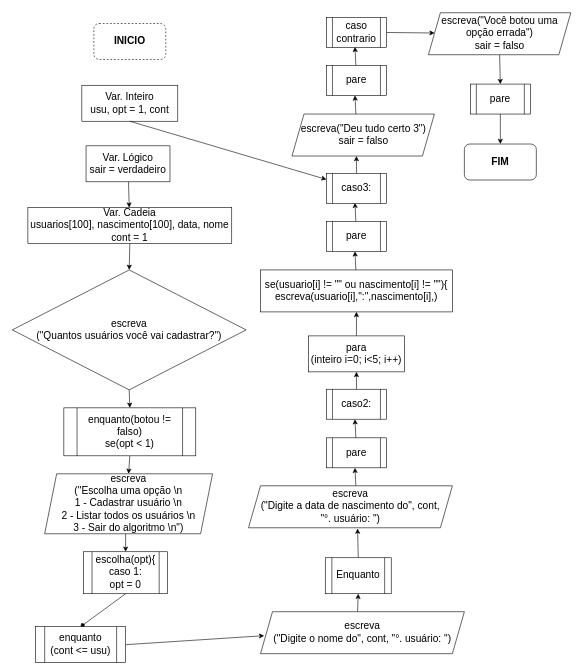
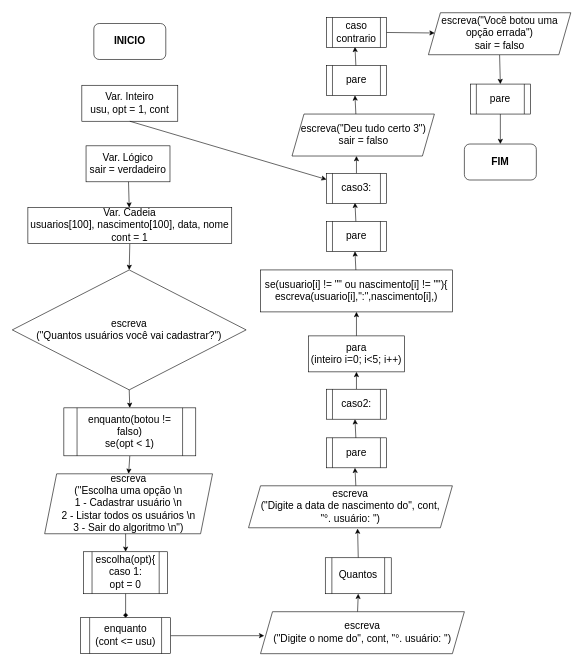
  <mxCell id="0" />
  <mxCell id="1" parent="0" />
- <mxCell id="2" value="&lt;b&gt;&lt;font style=&quot;font-size: 17px;&quot;&gt;INICIO&lt;/font&gt;&lt;/b&gt;" style="rounded=1;whiteSpace=wrap;html=1;dashed=1;" vertex="1" parent="1"><mxGeometry x="156" y="38" width="120" height="60" as="geometry" /></mxCell>
+ <mxCell id="2" value="&lt;b&gt;&lt;font style=&quot;font-size: 17px;&quot;&gt;INICIO&lt;/font&gt;&lt;/b&gt;" style="rounded=1;whiteSpace=wrap;html=1;" vertex="1" parent="1"><mxGeometry x="156" y="38" width="120" height="60" as="geometry" /></mxCell>
  <mxCell id="3" value="Var. Inteiro&lt;br&gt;usu, opt = 1, cont" style="rounded=0;whiteSpace=wrap;html=1;fontSize=17;" vertex="1" parent="1"><mxGeometry x="136" y="141" width="160" height="60" as="geometry" /></mxCell>
  <mxCell id="4" style="edgeStyle=none;rounded=0;orthogonalLoop=1;jettySize=auto;html=1;exitX=0.5;exitY=1;exitDx=0;exitDy=0;fontSize=17;" edge="1" parent="1" target="35" source="3"><mxGeometry relative="1" as="geometry"><mxPoint x="243" y="199" as="sourcePoint" /></mxGeometry></mxCell>
  <mxCell id="5" value="Var.&amp;nbsp;Lógico&lt;br&gt;sair = verdadeiro" style="rounded=0;whiteSpace=wrap;html=1;fontSize=17;" vertex="1" parent="1"><mxGeometry x="143" y="242" width="140" height="60" as="geometry" /></mxCell>
  <mxCell id="6" style="edgeStyle=none;rounded=0;orthogonalLoop=1;jettySize=auto;html=1;entryX=0.5;entryY=0;entryDx=0;entryDy=0;fontSize=17;" edge="1" parent="1" source="5"><mxGeometry relative="1" as="geometry"><mxPoint x="218" y="302" as="sourcePoint" /><mxPoint x="215" y="345" as="targetPoint" /></mxGeometry></mxCell>
  <mxCell id="7" style="edgeStyle=none;rounded=0;orthogonalLoop=1;jettySize=auto;html=1;exitX=0.5;exitY=1;exitDx=0;exitDy=0;entryX=0.5;entryY=0;entryDx=0;entryDy=0;fontSize=17;" edge="1" parent="1" source="8" target="10"><mxGeometry relative="1" as="geometry" /></mxCell>
  <mxCell id="8" value="Var.&amp;nbsp;Cadeia&lt;br&gt;usuarios[100], nascimento[100], data, nome&lt;br&gt;cont = 1" style="rounded=0;whiteSpace=wrap;html=1;fontSize=17;" vertex="1" parent="1"><mxGeometry x="46" y="345" width="340" height="60" as="geometry" /></mxCell>
  <mxCell id="9" style="edgeStyle=none;rounded=0;orthogonalLoop=1;jettySize=auto;html=1;exitX=0.5;exitY=1;exitDx=0;exitDy=0;entryX=0.5;entryY=0;entryDx=0;entryDy=0;fontSize=17;" edge="1" parent="1" source="10" target="12"><mxGeometry relative="1" as="geometry" /></mxCell>
  <mxCell id="10" value="escreva&lt;br&gt;(&quot;Quantos usuários você vai cadastrar?&quot;)" style="rhombus;whiteSpace=wrap;html=1;fontSize=17;" vertex="1" parent="1"><mxGeometry x="20" y="449" width="390" height="200" as="geometry" /></mxCell>
  <mxCell id="11" style="edgeStyle=none;rounded=0;orthogonalLoop=1;jettySize=auto;html=1;exitX=0.5;exitY=1;exitDx=0;exitDy=0;entryX=0.5;entryY=0;entryDx=0;entryDy=0;fontSize=17;" edge="1" parent="1" source="12" target="13"><mxGeometry relative="1" as="geometry" /></mxCell>
  <mxCell id="12" value="enquanto(botou != falso)&lt;br&gt;se(opt &amp;lt; 1)" style="shape=process;whiteSpace=wrap;html=1;backgroundOutline=1;fontSize=17;" vertex="1" parent="1"><mxGeometry x="106" y="679" width="220" height="80" as="geometry" /></mxCell>
  <mxCell id="13" value="escreva&lt;br&gt;(&quot;Escolha uma opção \n&lt;br&gt;1 - Cadastrar usuário \n&lt;br&gt;2 - Listar todos os usuários \n&lt;br&gt;3 - Sair do algoritmo \n&quot;)" style="shape=parallelogram;perimeter=parallelogramPerimeter;whiteSpace=wrap;html=1;fixedSize=1;fontSize=17;" vertex="1" parent="1"><mxGeometry x="74" y="789" width="280" height="100" as="geometry" /></mxCell>
  <mxCell id="14" style="edgeStyle=none;rounded=0;orthogonalLoop=1;jettySize=auto;html=1;entryX=0.5;entryY=0;entryDx=0;entryDy=0;fontSize=17;" edge="1" parent="1" target="15"><mxGeometry relative="1" as="geometry"><mxPoint x="209" y="889" as="sourcePoint" /></mxGeometry></mxCell>
  <mxCell id="15" value="escolha(opt){ caso 1:&lt;br&gt;opt = 0" style="shape=process;whiteSpace=wrap;html=1;backgroundOutline=1;fontSize=17;" vertex="1" parent="1"><mxGeometry x="139" y="919" width="140" height="70" as="geometry" /></mxCell>
  <mxCell id="16" style="edgeStyle=none;rounded=0;orthogonalLoop=1;jettySize=auto;html=1;entryX=0.5;entryY=0;entryDx=0;entryDy=0;fontSize=17;exitX=0.5;exitY=1;exitDx=0;exitDy=0;endArrow=diamond;" edge="1" parent="1" target="18" source="15"><mxGeometry relative="1" as="geometry"><mxPoint x="234" y="999" as="sourcePoint" /></mxGeometry></mxCell>
  <mxCell id="17" style="edgeStyle=none;rounded=0;orthogonalLoop=1;jettySize=auto;html=1;exitX=1;exitY=0.5;exitDx=0;exitDy=0;fontSize=17;entryX=0.018;entryY=0.571;entryDx=0;entryDy=0;entryPerimeter=0;" edge="1" parent="1" source="18" target="20"><mxGeometry relative="1" as="geometry"><mxPoint x="393.738" y="1060.677" as="targetPoint" /></mxGeometry></mxCell>
- <mxCell id="18" value="enquanto&lt;br&gt;(cont &amp;lt;= usu)" style="shape=process;whiteSpace=wrap;html=1;backgroundOutline=1;fontSize=17;" vertex="1" parent="1"><mxGeometry x="59" y="1044" width="150" height="60" as="geometry" /></mxCell>
+ <mxCell id="18" value="enquanto&lt;br&gt;(cont &amp;lt;= usu)" style="shape=process;whiteSpace=wrap;html=1;backgroundOutline=1;fontSize=17;" vertex="1" parent="1"><mxGeometry x="134" y="1029" width="150" height="60" as="geometry" /></mxCell>
  <mxCell id="19" style="edgeStyle=none;rounded=0;orthogonalLoop=1;jettySize=auto;html=1;exitX=0.476;exitY=0.003;exitDx=0;exitDy=0;entryX=0.5;entryY=1;entryDx=0;entryDy=0;fontSize=17;exitPerimeter=0;" edge="1" parent="1" source="20" target="22"><mxGeometry relative="1" as="geometry" /></mxCell>
  <mxCell id="20" value="escreva&lt;br&gt;(&quot;Digite o nome do&quot;, cont, &quot;&lt;span style=&quot;background-color: initial;&quot;&gt;°.&amp;nbsp;&lt;/span&gt;&lt;span style=&quot;color: rgba(0, 0, 0, 0); font-family: monospace; font-size: 0px; text-align: start;&quot;&gt;3CmxGraphModel%3E%3Croot%3E%3CmxCell%20id%3D%220%22%2F%3E%3CmxCell%20id%3D%221%22%20parent%3D%220%22%2F%3E%3CmxCell%20id%3D%222%22%20value%3D%22Enquanto%22%20style%3D%22shape%3Dprocess%3BwhiteSpace%3Dwrap%3Bhtml%3D1%3BbackgroundOutline%3D1%3BfontSize%3D17%3B%22%20vertex%3D%221%22%20parent%3D%221%22%3E%3CmxGeometry%20x%3D%22333.5%22%20y%3D%221000%22%20width%3D%22171%22%20height%3D%2280%22%20as%3D%22geometry%22%2F%3E%3C%2FmxCell%3E%3C%2Froot%3E%3C%2FmxGraphMod&lt;/span&gt;usuário: &quot;)" style="shape=parallelogram;perimeter=parallelogramPerimeter;whiteSpace=wrap;html=1;fixedSize=1;fontSize=17;" vertex="1" parent="1"><mxGeometry x="434" y="1019" width="340" height="70" as="geometry" /></mxCell>
  <mxCell id="21" style="edgeStyle=none;rounded=0;orthogonalLoop=1;jettySize=auto;html=1;exitX=0.5;exitY=0;exitDx=0;exitDy=0;entryX=0.547;entryY=1.019;entryDx=0;entryDy=0;entryPerimeter=0;fontSize=17;" edge="1" parent="1" source="22"><mxGeometry relative="1" as="geometry"><mxPoint x="595.887" y="880.33" as="targetPoint" /></mxGeometry></mxCell>
- <mxCell id="22" value="Enquanto" style="shape=process;whiteSpace=wrap;html=1;backgroundOutline=1;fontSize=17;" vertex="1" parent="1"><mxGeometry x="542" y="929" width="110" height="60" as="geometry" /></mxCell>
+ <mxCell id="22" value="Quantos" style="shape=process;whiteSpace=wrap;html=1;backgroundOutline=1;fontSize=17;" vertex="1" parent="1"><mxGeometry x="542" y="929" width="110" height="60" as="geometry" /></mxCell>
  <mxCell id="23" style="edgeStyle=none;rounded=0;orthogonalLoop=1;jettySize=auto;html=1;exitX=0.534;exitY=0.015;exitDx=0;exitDy=0;entryX=0.5;entryY=1;entryDx=0;entryDy=0;fontSize=17;exitPerimeter=0;" edge="1" parent="1"><mxGeometry relative="1" as="geometry"><mxPoint x="591.5" y="779" as="targetPoint" /><mxPoint x="593.014" y="810.05" as="sourcePoint" /></mxGeometry></mxCell>
  <mxCell id="24" value="pare" style="shape=process;whiteSpace=wrap;html=1;backgroundOutline=1;fontSize=17;" vertex="1" parent="1"><mxGeometry x="544" y="729" width="100" height="50" as="geometry" /></mxCell>
  <mxCell id="25" style="edgeStyle=none;rounded=0;orthogonalLoop=1;jettySize=auto;html=1;exitX=0.534;exitY=0.015;exitDx=0;exitDy=0;entryX=0.5;entryY=1;entryDx=0;entryDy=0;fontSize=17;exitPerimeter=0;" edge="1" parent="1"><mxGeometry relative="1" as="geometry"><mxPoint x="591.5" y="697.95" as="targetPoint" /><mxPoint x="593.014" y="729" as="sourcePoint" /></mxGeometry></mxCell>
  <mxCell id="26" style="edgeStyle=none;rounded=0;orthogonalLoop=1;jettySize=auto;html=1;exitX=0.5;exitY=0;exitDx=0;exitDy=0;fontSize=17;" edge="1" parent="1" source="27"><mxGeometry relative="1" as="geometry"><mxPoint x="594" y="619" as="targetPoint" /></mxGeometry></mxCell>
  <mxCell id="27" value="caso2:" style="shape=process;whiteSpace=wrap;html=1;backgroundOutline=1;fontSize=17;" vertex="1" parent="1"><mxGeometry x="544" y="647.95" width="100" height="50" as="geometry" /></mxCell>
  <mxCell id="28" style="edgeStyle=none;rounded=0;orthogonalLoop=1;jettySize=auto;html=1;exitX=0.5;exitY=0;exitDx=0;exitDy=0;entryX=0.5;entryY=1;entryDx=0;entryDy=0;fontSize=17;" edge="1" parent="1" source="29" target="30"><mxGeometry relative="1" as="geometry" /></mxCell>
  <mxCell id="29" value="para&lt;br&gt;(inteiro i=0; i&amp;lt;5; i++)" style="rounded=0;whiteSpace=wrap;html=1;fontSize=17;" vertex="1" parent="1"><mxGeometry x="514" y="559" width="160" height="60" as="geometry" /></mxCell>
  <mxCell id="30" value="&lt;div&gt;se(usuario[i] != &quot;&quot; ou nascimento[i] != &quot;&quot;){&lt;/div&gt;&lt;div&gt;escreva(usuario[i],&quot;:&quot;,nascimento[i],)&lt;/div&gt;" style="rounded=0;whiteSpace=wrap;html=1;fontSize=17;" vertex="1" parent="1"><mxGeometry x="434" y="449" width="320" height="70" as="geometry" /></mxCell>
  <mxCell id="31" style="edgeStyle=none;rounded=0;orthogonalLoop=1;jettySize=auto;html=1;exitX=0.534;exitY=0.015;exitDx=0;exitDy=0;entryX=0.5;entryY=1;entryDx=0;entryDy=0;fontSize=17;exitPerimeter=0;" edge="1" parent="1"><mxGeometry relative="1" as="geometry"><mxPoint x="591.5" y="417.95" as="targetPoint" /><mxPoint x="593.014" y="449" as="sourcePoint" /></mxGeometry></mxCell>
  <mxCell id="32" value="pare" style="shape=process;whiteSpace=wrap;html=1;backgroundOutline=1;fontSize=17;" vertex="1" parent="1"><mxGeometry x="544" y="367.95" width="100" height="50" as="geometry" /></mxCell>
  <mxCell id="33" style="edgeStyle=none;rounded=0;orthogonalLoop=1;jettySize=auto;html=1;exitX=0.534;exitY=0.015;exitDx=0;exitDy=0;entryX=0.5;entryY=1;entryDx=0;entryDy=0;fontSize=17;exitPerimeter=0;" edge="1" parent="1"><mxGeometry relative="1" as="geometry"><mxPoint x="591.5" y="336.9" as="targetPoint" /><mxPoint x="593.014" y="367.95" as="sourcePoint" /></mxGeometry></mxCell>
  <mxCell id="34" style="edgeStyle=none;rounded=0;orthogonalLoop=1;jettySize=auto;html=1;exitX=0.5;exitY=0;exitDx=0;exitDy=0;fontSize=17;" edge="1" parent="1" source="35"><mxGeometry relative="1" as="geometry"><mxPoint x="594" y="259" as="targetPoint" /></mxGeometry></mxCell>
  <mxCell id="35" value="caso3:" style="shape=process;whiteSpace=wrap;html=1;backgroundOutline=1;fontSize=17;" vertex="1" parent="1"><mxGeometry x="544" y="287.95" width="100" height="50" as="geometry" /></mxCell>
  <mxCell id="36" value="escreva(&quot;Deu tudo certo 3&quot;)&lt;br&gt;sair = falso" style="shape=parallelogram;perimeter=parallelogramPerimeter;whiteSpace=wrap;html=1;fixedSize=1;fontSize=17;" vertex="1" parent="1"><mxGeometry x="486.5" y="189" width="237.5" height="70" as="geometry" /></mxCell>
  <mxCell id="37" style="edgeStyle=none;rounded=0;orthogonalLoop=1;jettySize=auto;html=1;exitX=0.534;exitY=0.015;exitDx=0;exitDy=0;entryX=0.5;entryY=1;entryDx=0;entryDy=0;fontSize=17;exitPerimeter=0;" edge="1" parent="1"><mxGeometry relative="1" as="geometry"><mxPoint x="591.5" y="157.95" as="targetPoint" /><mxPoint x="593.014" y="189" as="sourcePoint" /></mxGeometry></mxCell>
  <mxCell id="38" value="pare" style="shape=process;whiteSpace=wrap;html=1;backgroundOutline=1;fontSize=17;" vertex="1" parent="1"><mxGeometry x="544" y="107.95" width="100" height="50" as="geometry" /></mxCell>
  <mxCell id="39" style="edgeStyle=none;rounded=0;orthogonalLoop=1;jettySize=auto;html=1;exitX=0.534;exitY=0.015;exitDx=0;exitDy=0;entryX=0.5;entryY=1;entryDx=0;entryDy=0;fontSize=17;exitPerimeter=0;" edge="1" parent="1"><mxGeometry relative="1" as="geometry"><mxPoint x="591.5" y="76.9" as="targetPoint" /><mxPoint x="593.014" y="107.95" as="sourcePoint" /></mxGeometry></mxCell>
  <mxCell id="40" style="edgeStyle=none;rounded=0;orthogonalLoop=1;jettySize=auto;html=1;exitX=1;exitY=0.5;exitDx=0;exitDy=0;fontSize=17;" edge="1" parent="1" source="41" target="43"><mxGeometry relative="1" as="geometry" /></mxCell>
  <mxCell id="41" value="caso&lt;br&gt;contrario" style="shape=process;whiteSpace=wrap;html=1;backgroundOutline=1;fontSize=17;" vertex="1" parent="1"><mxGeometry x="544" y="27.95" width="100" height="50" as="geometry" /></mxCell>
  <mxCell id="42" style="edgeStyle=none;rounded=0;orthogonalLoop=1;jettySize=auto;html=1;exitX=0.5;exitY=1;exitDx=0;exitDy=0;entryX=0.5;entryY=0;entryDx=0;entryDy=0;fontSize=17;" edge="1" parent="1" source="43" target="45"><mxGeometry relative="1" as="geometry" /></mxCell>
  <mxCell id="43" value="escreva(&quot;Você botou uma opção errada&quot;)&lt;br&gt;sair = falso" style="shape=parallelogram;perimeter=parallelogramPerimeter;whiteSpace=wrap;html=1;fixedSize=1;fontSize=17;" vertex="1" parent="1"><mxGeometry x="714" y="20.05" width="237.5" height="70" as="geometry" /></mxCell>
  <mxCell id="44" style="edgeStyle=none;rounded=0;orthogonalLoop=1;jettySize=auto;html=1;exitX=0.5;exitY=1;exitDx=0;exitDy=0;entryX=0.5;entryY=0;entryDx=0;entryDy=0;fontSize=17;" edge="1" parent="1" source="45" target="46"><mxGeometry relative="1" as="geometry" /></mxCell>
  <mxCell id="45" value="pare" style="shape=process;whiteSpace=wrap;html=1;backgroundOutline=1;fontSize=17;" vertex="1" parent="1"><mxGeometry x="784" y="139" width="100" height="50" as="geometry" /></mxCell>
  <mxCell id="46" value="&lt;span style=&quot;font-size: 17px;&quot;&gt;&lt;b&gt;FIM&lt;/b&gt;&lt;/span&gt;" style="rounded=1;whiteSpace=wrap;html=1;" vertex="1" parent="1"><mxGeometry x="774" y="239" width="120" height="60" as="geometry" /></mxCell>
  <mxCell id="47" value="escreva&lt;br&gt;(&quot;Digite a data de nascimento do&quot;, cont, &quot;&lt;span style=&quot;background-color: initial;&quot;&gt;°.&amp;nbsp;&lt;/span&gt;&lt;span style=&quot;color: rgba(0, 0, 0, 0); font-family: monospace; font-size: 0px; text-align: start;&quot;&gt;3CmxGraphModel%3E%3Croot%3E%3CmxCell%20id%3D%220%22%2F%3E%3CmxCell%20id%3D%221%22%20parent%3D%220%22%2F%3E%3CmxCell%20id%3D%222%22%20value%3D%22Enquanto%22%20style%3D%22shape%3Dprocess%3BwhiteSpace%3Dwrap%3Bhtml%3D1%3BbackgroundOutline%3D1%3BfontSize%3D17%3B%22%20vertex%3D%221%22%20parent%3D%221%22%3E%3CmxGeometry%20x%3D%22333.5%22%20y%3D%221000%22%20width%3D%22171%22%20height%3D%2280%22%20as%3D%22geometry%22%2F%3E%3C%2FmxCell%3E%3C%2Froot%3E%3C%2FmxGraphMod&lt;/span&gt;usuário: &quot;)" style="shape=parallelogram;perimeter=parallelogramPerimeter;whiteSpace=wrap;html=1;fixedSize=1;fontSize=17;" vertex="1" parent="1"><mxGeometry x="414" y="809" width="340" height="70" as="geometry" /></mxCell>
